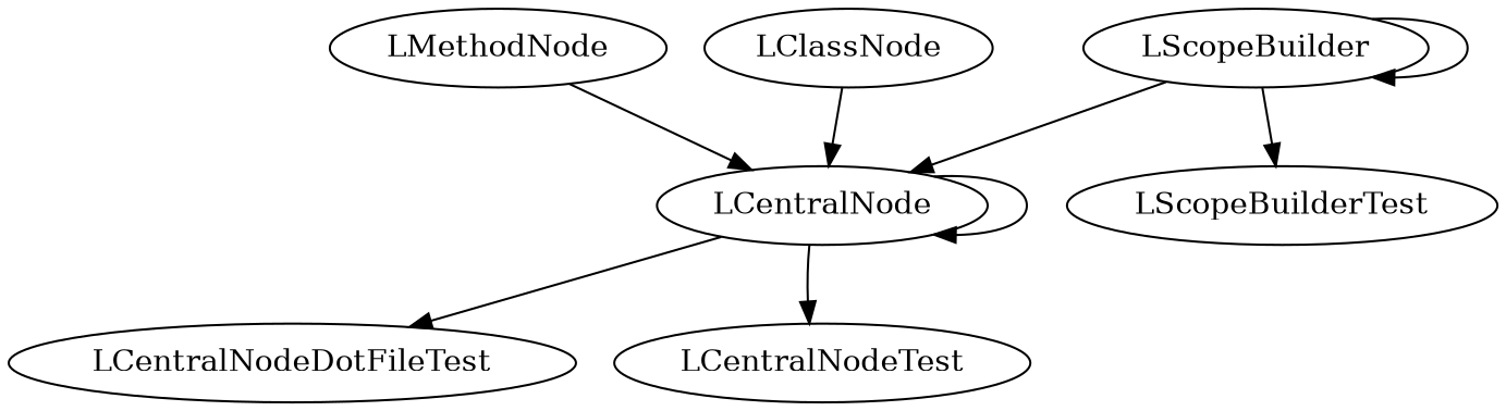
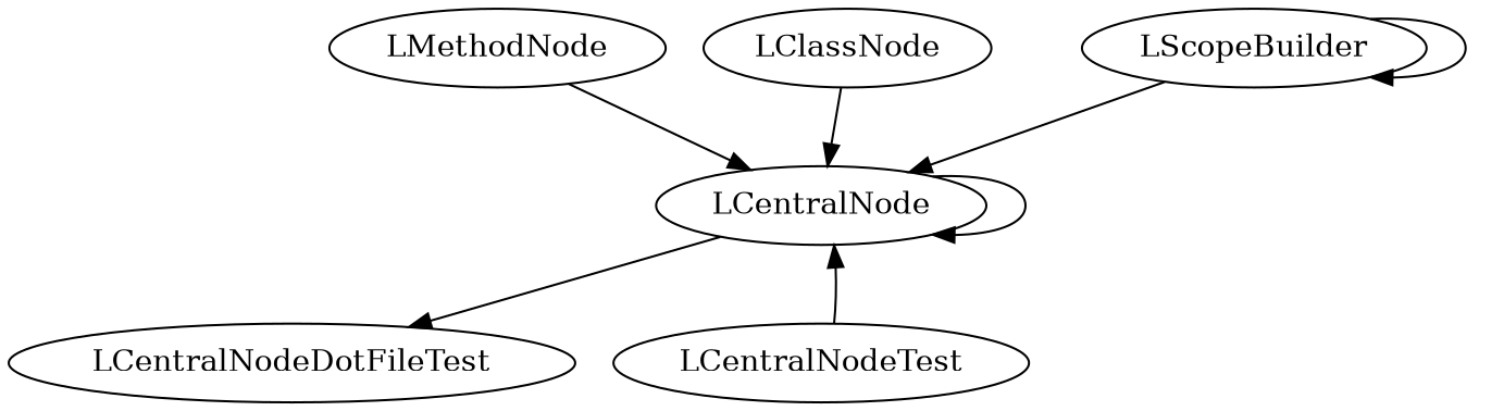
  digraph {
    LScopeBuilder
    LCentralNode
-   LScopeBuilderTest
    LCentralNodeDotFileTest
    LCentralNodeTest
    LMethodNode
    LClassNode
    LScopeBuilder -> LScopeBuilder
    LScopeBuilder -> LCentralNode
-   LScopeBuilder -> LScopeBuilderTest
    LCentralNode -> LCentralNode
    LCentralNode -> LCentralNodeDotFileTest
-   LCentralNode -> LCentralNodeTest
+   LCentralNodeTest -> LCentralNode
    LMethodNode -> LCentralNode
    LClassNode -> LCentralNode
  }
